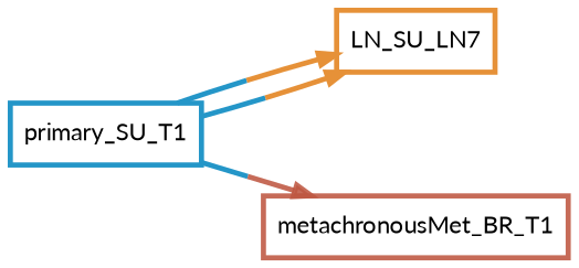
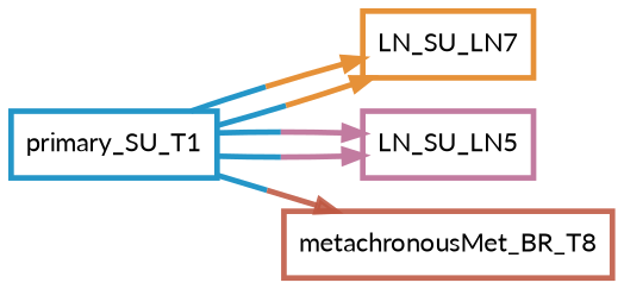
  digraph {
    rankdir=LR
    node [fillcolor=white fontname=Lato penwidth=3.0 shape=box]
    edge [color="#2496c8ff;0.5:#e69138ff" penwidth=3]
    LN_SU_LN7 [color="#e69138ff"]
-   metachronousMet_BR_T1 [color="#be5742e1"]
+   LN_SU_LN5 [color="#c27ba0ff"]
+   metachronousMet_BR_T1 [color="#be5742e1" label=metachronousMet_BR_T8]
    primary_SU_T1 [color="#2496c8ff"]
    primary_SU_T1 -> LN_SU_LN7
    primary_SU_T1 -> LN_SU_LN7
+   primary_SU_T1 -> LN_SU_LN5 [color="#2496c8ff;0.5:#c27ba0ff"]
+   primary_SU_T1 -> LN_SU_LN5 [color="#2496c8ff;0.5:#c27ba0ff"]
    primary_SU_T1 -> metachronousMet_BR_T1 [color="#2496c8ff;0.5:#be5742e1"]
  }
